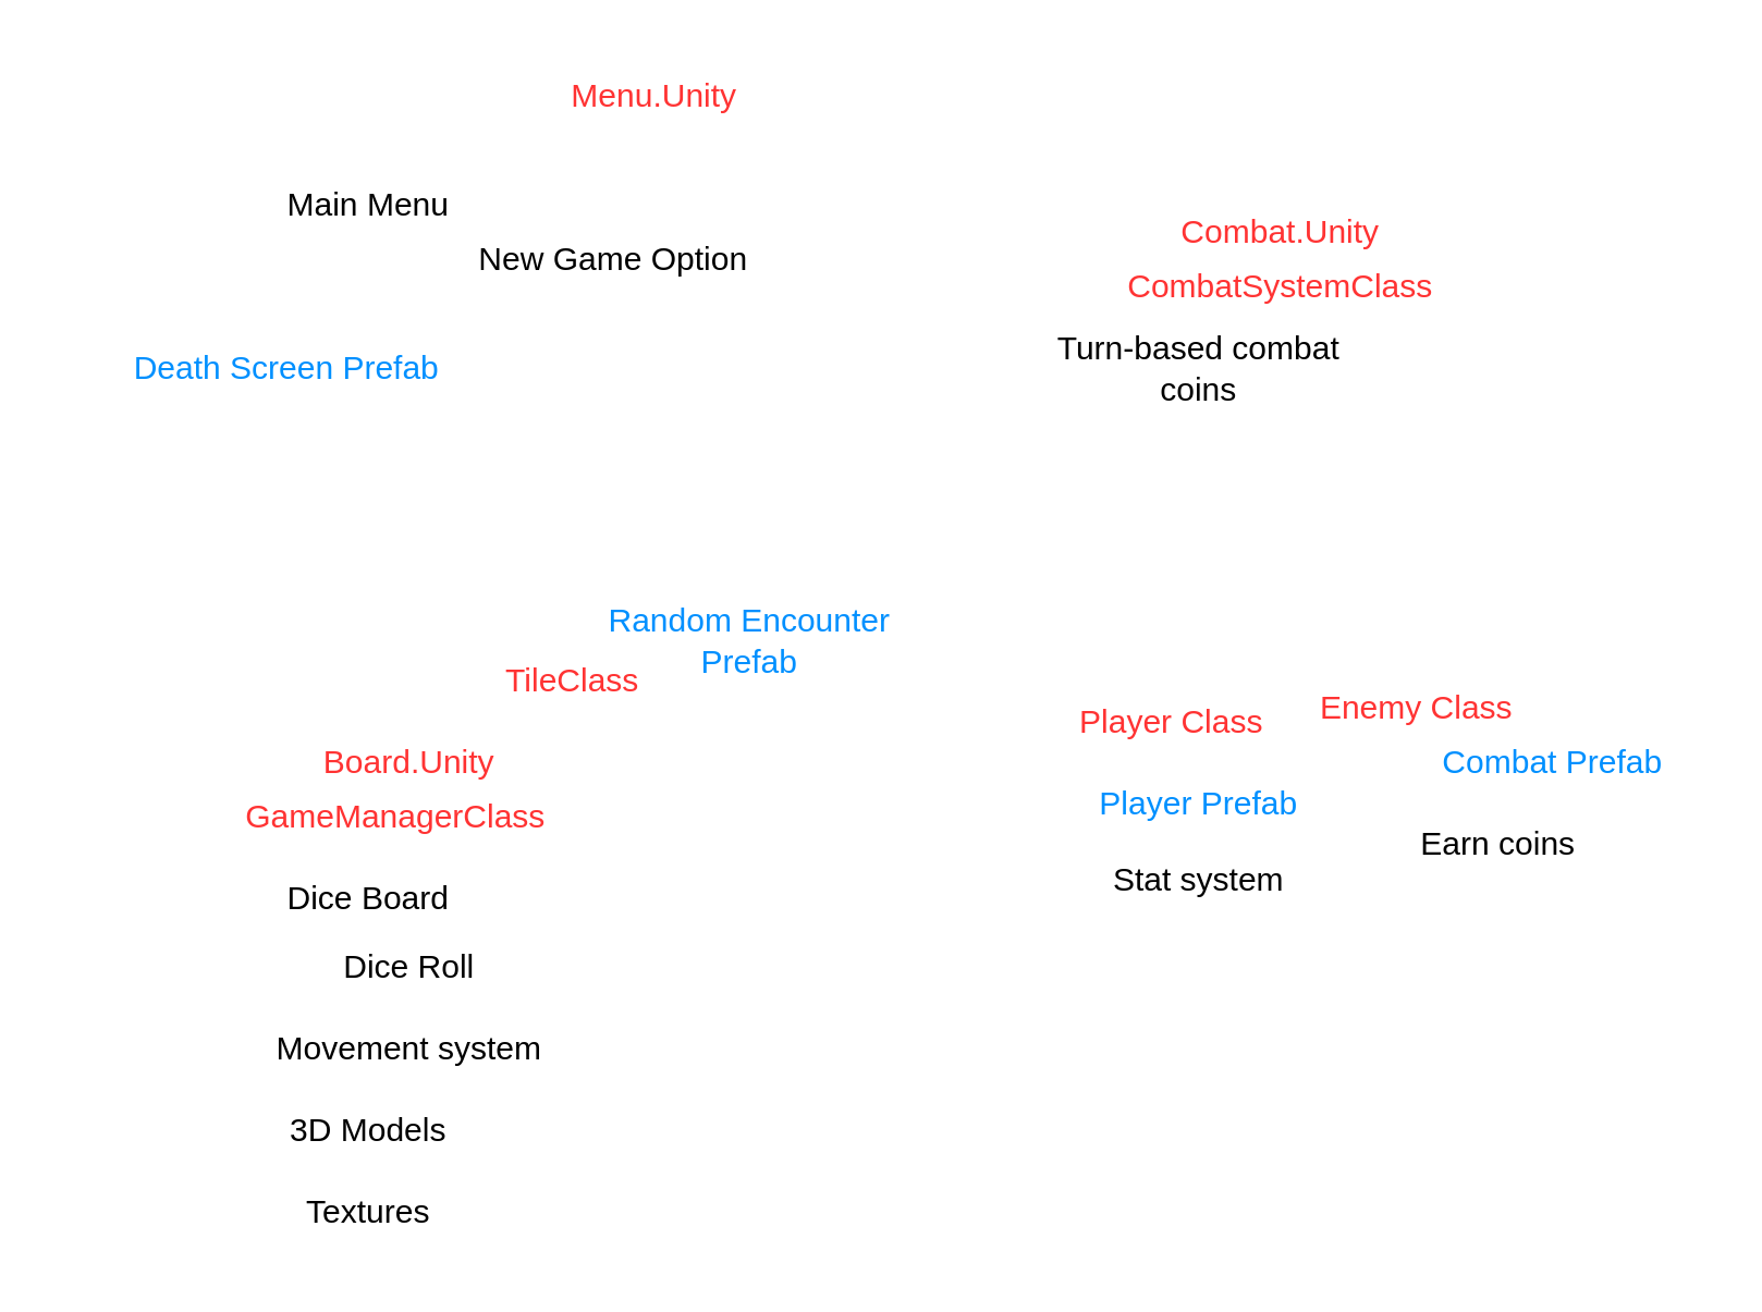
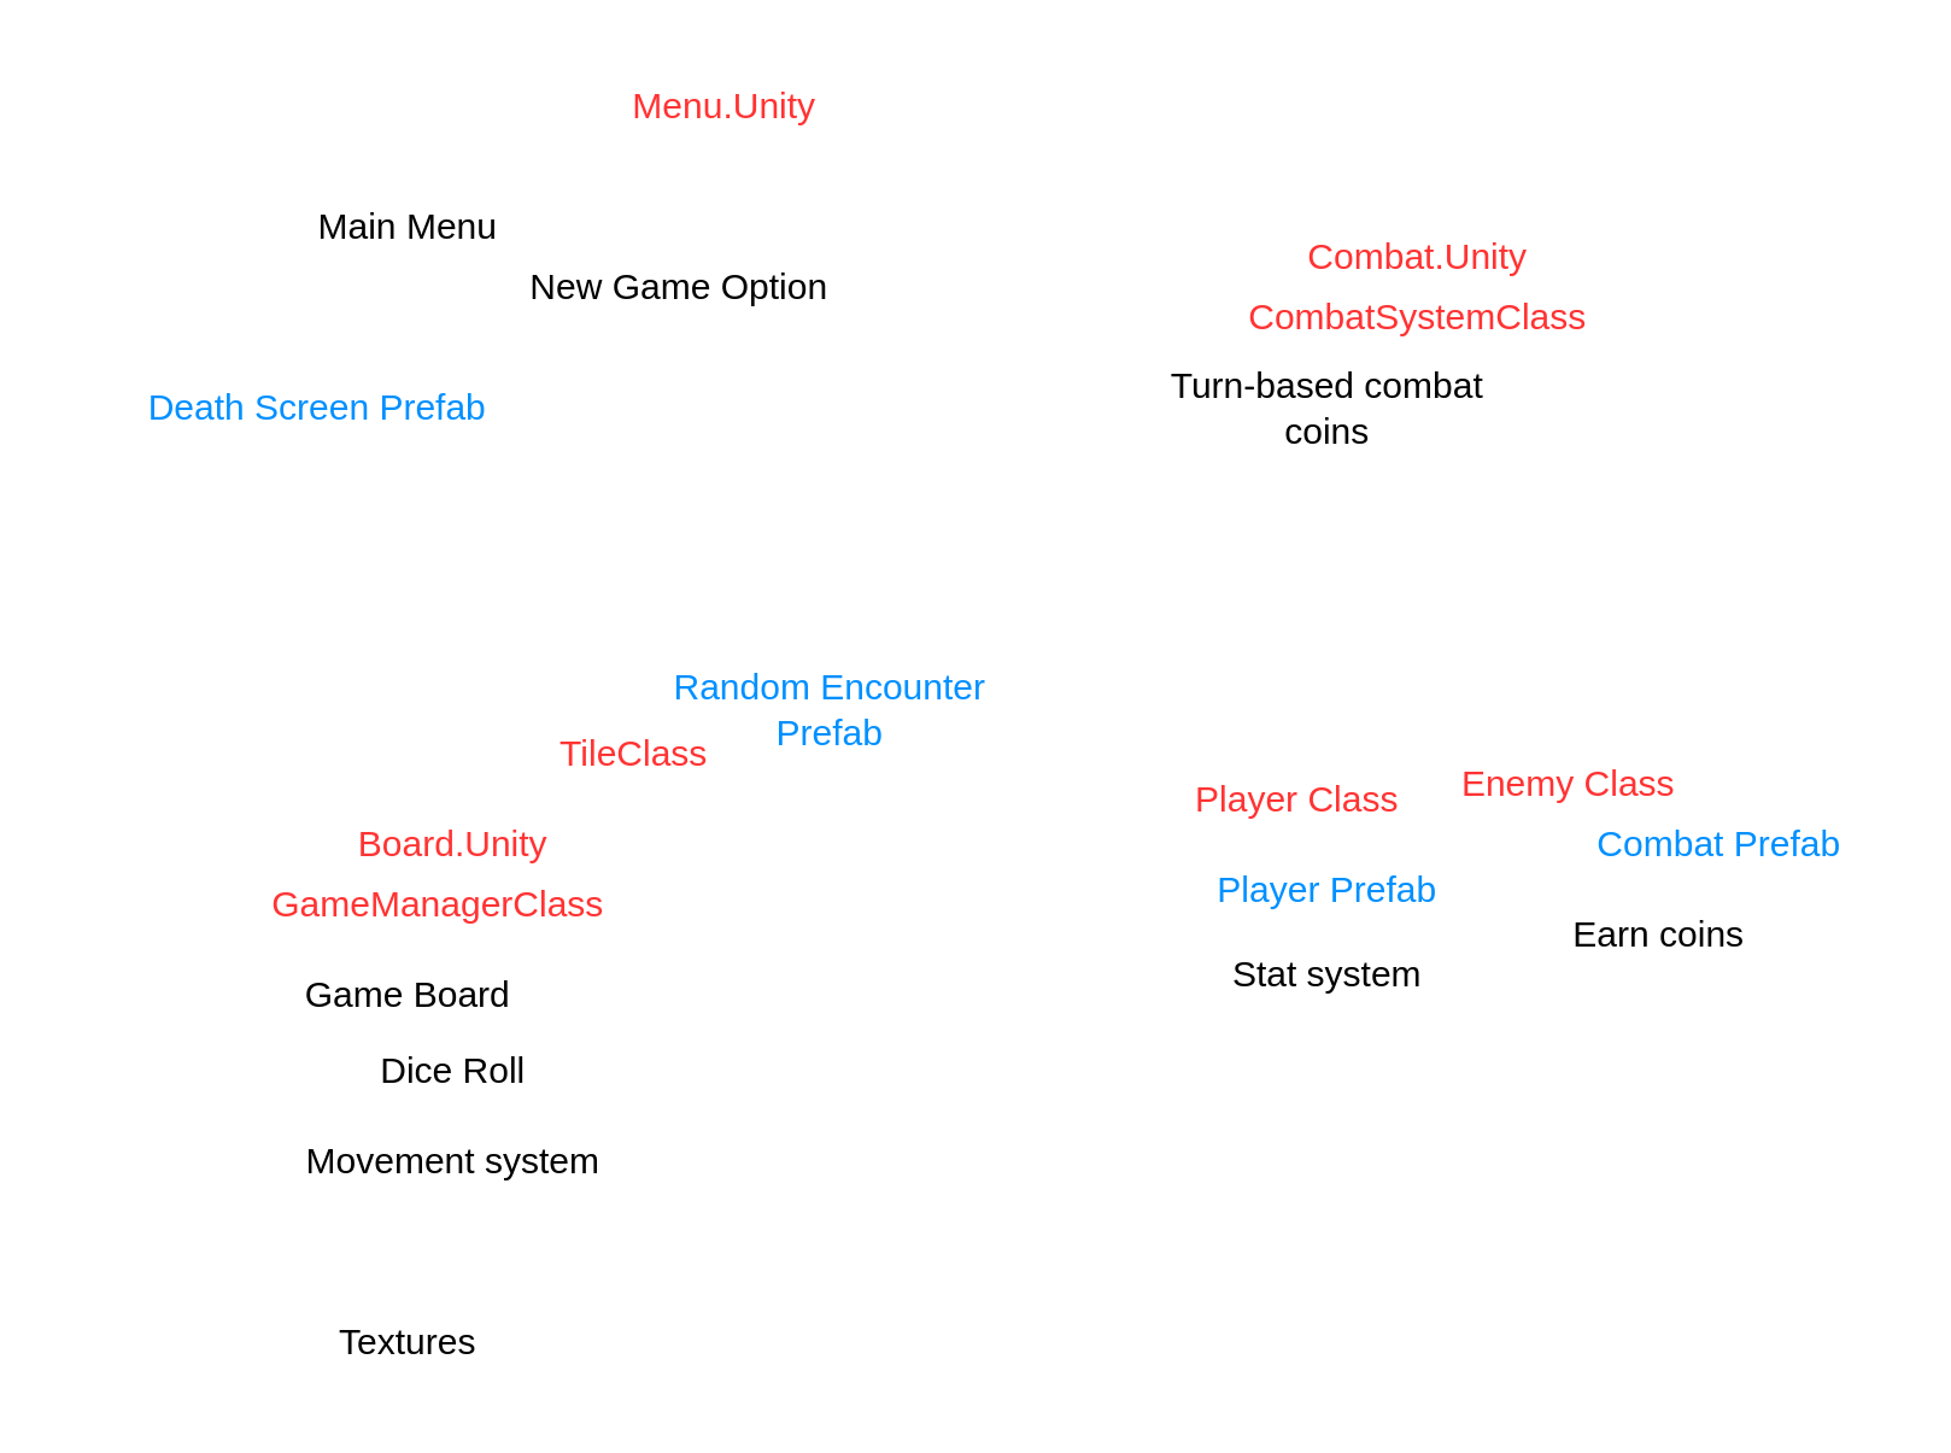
  <mxCell id="0" />
  <mxCell id="1" parent="0" />
  <mxCell id="2" value="Main Menu" style="text;html=1;align=center;verticalAlign=middle;whiteSpace=wrap;rounded=0;" vertex="1" parent="1"><mxGeometry x="80" y="60" width="110" height="30" as="geometry" /></mxCell>
- <mxCell id="3" value="3D Models" style="text;html=1;align=center;verticalAlign=middle;whiteSpace=wrap;rounded=0;" vertex="1" parent="1"><mxGeometry x="80" y="400" width="110" height="30" as="geometry" /></mxCell>
  <mxCell id="4" value="Dice Roll" style="text;html=1;align=center;verticalAlign=middle;whiteSpace=wrap;rounded=0;" vertex="1" parent="1"><mxGeometry x="95" y="340" width="110" height="30" as="geometry" /></mxCell>
  <mxCell id="5" value="Textures" style="text;html=1;align=center;verticalAlign=middle;whiteSpace=wrap;rounded=0;" vertex="1" parent="1"><mxGeometry x="80" y="430" width="110" height="30" as="geometry" /></mxCell>
  <mxCell id="6" value="Movement system" style="text;html=1;align=center;verticalAlign=middle;whiteSpace=wrap;rounded=0;" vertex="1" parent="1"><mxGeometry x="95" y="370" width="110" height="30" as="geometry" /></mxCell>
  <mxCell id="7" value="Turn-based combat coins" style="text;html=1;align=center;verticalAlign=middle;whiteSpace=wrap;rounded=0;" vertex="1" parent="1"><mxGeometry x="385" y="120" width="110" height="30" as="geometry" /></mxCell>
  <mxCell id="8" value="Earn coins" style="text;html=1;align=center;verticalAlign=middle;whiteSpace=wrap;rounded=0;" vertex="1" parent="1"><mxGeometry x="495" y="295" width="110" height="30" as="geometry" /></mxCell>
  <mxCell id="9" value="Stat system" style="text;html=1;align=center;verticalAlign=middle;whiteSpace=wrap;rounded=0;" vertex="1" parent="1"><mxGeometry x="385" y="305" width="110" height="35" as="geometry" /></mxCell>
  <mxCell id="10" value="&lt;font style=&quot;color: rgb(255, 51, 51);&quot;&gt;Player Class&lt;/font&gt;" style="text;html=1;align=center;verticalAlign=middle;whiteSpace=wrap;rounded=0;" vertex="1" parent="1"><mxGeometry x="375" y="250" width="110" height="30" as="geometry" /></mxCell>
  <mxCell id="11" value="&lt;font style=&quot;color: rgb(255, 51, 51);&quot;&gt;Enemy Class&lt;/font&gt;" style="text;html=1;align=center;verticalAlign=middle;whiteSpace=wrap;rounded=0;" vertex="1" parent="1"><mxGeometry x="465" y="245" width="110" height="30" as="geometry" /></mxCell>
- <mxCell id="12" value="Dice Board" style="text;html=1;align=center;verticalAlign=middle;whiteSpace=wrap;rounded=0;" vertex="1" parent="1"><mxGeometry x="80" y="315" width="110" height="30" as="geometry" /></mxCell>
+ <mxCell id="12" value="Game Board" style="text;html=1;align=center;verticalAlign=middle;whiteSpace=wrap;rounded=0;" vertex="1" parent="1"><mxGeometry x="80" y="315" width="110" height="30" as="geometry" /></mxCell>
  <mxCell id="13" value="&lt;font style=&quot;color: rgb(255, 51, 51);&quot;&gt;Combat.Unity&lt;/font&gt;" style="text;html=1;align=center;verticalAlign=middle;whiteSpace=wrap;rounded=0;" vertex="1" parent="1"><mxGeometry x="415" y="70" width="110" height="30" as="geometry" /></mxCell>
  <mxCell id="14" value="&lt;font color=&quot;#ff3333&quot;&gt;Menu.Unity&lt;/font&gt;" style="text;html=1;align=center;verticalAlign=middle;whiteSpace=wrap;rounded=0;" vertex="1" parent="1"><mxGeometry x="185" y="20" width="110" height="30" as="geometry" /></mxCell>
  <mxCell id="15" value="&lt;font style=&quot;color: rgb(255, 51, 51);&quot;&gt;Board.Unity&lt;/font&gt;" style="text;html=1;align=center;verticalAlign=middle;whiteSpace=wrap;rounded=0;" vertex="1" parent="1"><mxGeometry x="95" y="265" width="110" height="30" as="geometry" /></mxCell>
  <mxCell id="16" value="&lt;font style=&quot;color: rgb(0, 144, 255);&quot;&gt;Player Prefab&lt;/font&gt;" style="text;html=1;align=center;verticalAlign=middle;whiteSpace=wrap;rounded=0;" vertex="1" parent="1"><mxGeometry x="385" y="280" width="110" height="30" as="geometry" /></mxCell>
  <mxCell id="17" value="&lt;font style=&quot;color: rgb(0, 144, 255);&quot;&gt;Combat Prefab&lt;/font&gt;" style="text;html=1;align=center;verticalAlign=middle;whiteSpace=wrap;rounded=0;" vertex="1" parent="1"><mxGeometry x="515" y="265" width="110" height="30" as="geometry" /></mxCell>
  <mxCell id="18" value="&lt;font style=&quot;color: rgb(255, 51, 51);&quot;&gt;GameManagerClass&lt;/font&gt;" style="text;html=1;align=center;verticalAlign=middle;whiteSpace=wrap;rounded=0;" vertex="1" parent="1"><mxGeometry x="90" y="285" width="110" height="30" as="geometry" /></mxCell>
  <mxCell id="19" value="&lt;font style=&quot;color: rgb(255, 51, 51);&quot;&gt;CombatSystemClass&lt;/font&gt;" style="text;html=1;align=center;verticalAlign=middle;whiteSpace=wrap;rounded=0;" vertex="1" parent="1"><mxGeometry x="415" y="90" width="110" height="30" as="geometry" /></mxCell>
  <mxCell id="20" value="&lt;font style=&quot;color: rgb(255, 51, 51);&quot;&gt;TileClass&lt;/font&gt;" style="text;html=1;align=center;verticalAlign=middle;whiteSpace=wrap;rounded=0;" vertex="1" parent="1"><mxGeometry x="155" y="235" width="110" height="30" as="geometry" /></mxCell>
  <mxCell id="21" value="&lt;font style=&quot;color: rgb(0, 144, 255);&quot;&gt;Death Screen Prefab&lt;/font&gt;" style="text;html=1;align=center;verticalAlign=middle;whiteSpace=wrap;rounded=0;" vertex="1" parent="1"><mxGeometry x="20" y="120" width="170" height="30" as="geometry" /></mxCell>
  <mxCell id="22" value="&lt;font style=&quot;color: rgb(0, 144, 255);&quot;&gt;Random Encounter Prefab&lt;/font&gt;" style="text;html=1;align=center;verticalAlign=middle;whiteSpace=wrap;rounded=0;" vertex="1" parent="1"><mxGeometry x="220" y="220" width="110" height="30" as="geometry" /></mxCell>
  <mxCell id="23" value="New Game Option" style="text;html=1;align=center;verticalAlign=middle;whiteSpace=wrap;rounded=0;" vertex="1" parent="1"><mxGeometry x="170" y="80" width="110" height="30" as="geometry" /></mxCell>
